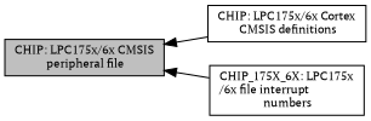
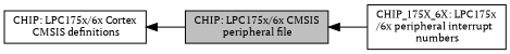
  digraph {
    fontname="PT Serif"
    rankdir=LR
    node [color=black fillcolor=white fontname="PT Serif" fontsize=10 shape=record style=filled]
    edge [dir=back fontname="PT Serif" fontsize=10 labelfontname=FreeSans labelfontsize=10 shape=plaintext style=solid]
    n1 [fillcolor=grey75 fontcolor=black height=0.2 label="CHIP: LPC175x/6x CMSIS\l peripheral file" width=0.4]
    n2 [height=0.2 label="CHIP: LPC175x/6x Cortex\l CMSIS definitions" width=0.4]
-   n3 [height=0.2 label="CHIP_175X_6X: LPC175x\l/6x file interrupt\l numbers" width=0.4]
-   n1 -> n2
+   n3 [height=0.2 label="CHIP_175X_6X: LPC175x\l/6x peripheral interrupt\l numbers" width=0.4]
+   n2 -> n1
    n1 -> n3
  }
